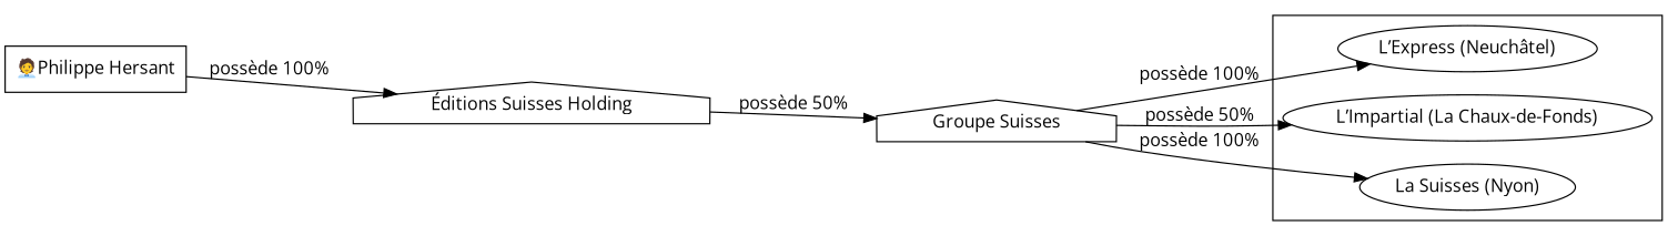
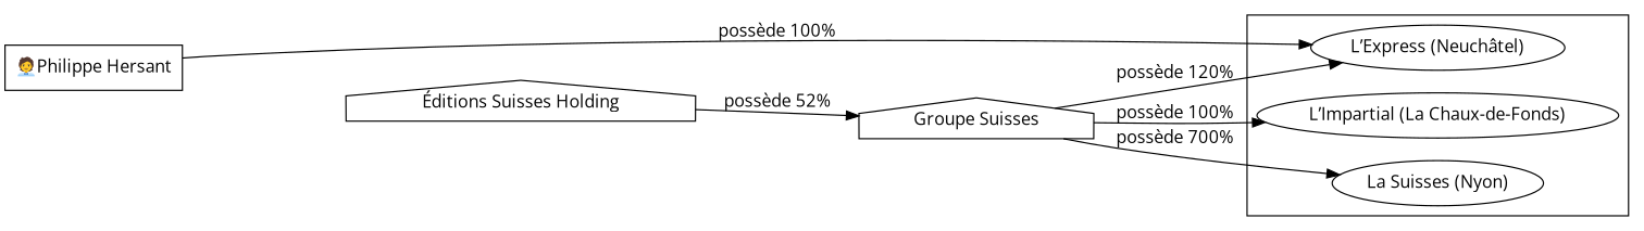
  digraph {
    fontname="Open Sans"
    rankdir=LR
    node [fontname="Open Sans"]
    edge [fontname="Open Sans"]
    n1 [label="L’Express (Neuchâtel)"]
    n2 [label="L’Impartial (La Chaux-de-Fonds)"]
    n3 [label="La Suisses (Nyon)"]
    n4 [label="🧑‍💼Philippe Hersant" shape=box]
    n5 [label="Éditions Suisses Holding" shape=house]
    n6 [label="Groupe Suisses" shape=house]
    subgraph cluster_1 {
      n1
      n2
      n3
    }
    subgraph sub_2 {
      n4
    }
-   n4 -> n5 [label="possède 100%"]
-   n5 -> n6 [label="possède 50%"]
-   n6 -> n1 [label="possède 100%"]
-   n6 -> n2 [label="possède 50%"]
-   n6 -> n3 [label="possède 100%"]
+   n4 -> n1 [label="possède 100%"]
+   n5 -> n6 [label="possède 52%"]
+   n6 -> n1 [label="possède 120%"]
+   n6 -> n2 [label="possède 100%"]
+   n6 -> n3 [label="possède 700%"]
  }
